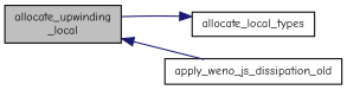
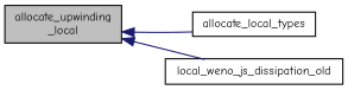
  digraph {
    fontname="Comic Neue"
    rankdir=LR
    node [color=black fontname="Comic Neue" fontsize=10 shape=record]
    edge [color=midnightblue dir=back fontname="Comic Neue" fontsize=10 labelfontname=Helvetica labelfontsize=10 style=solid]
    n1 [fillcolor=grey75 fontcolor=black height=0.2 label="allocate_upwinding\l_local" style=filled width=0.4]
    n2 [height=0.2 label=allocate_local_types width=0.4]
-   n3 [height=0.2 label=apply_weno_js_dissipation_old width=0.4]
-   n2 -> n1
+   n3 [height=0.2 label=local_weno_js_dissipation_old width=0.4]
+   n1 -> n2
    n1 -> n3
  }
